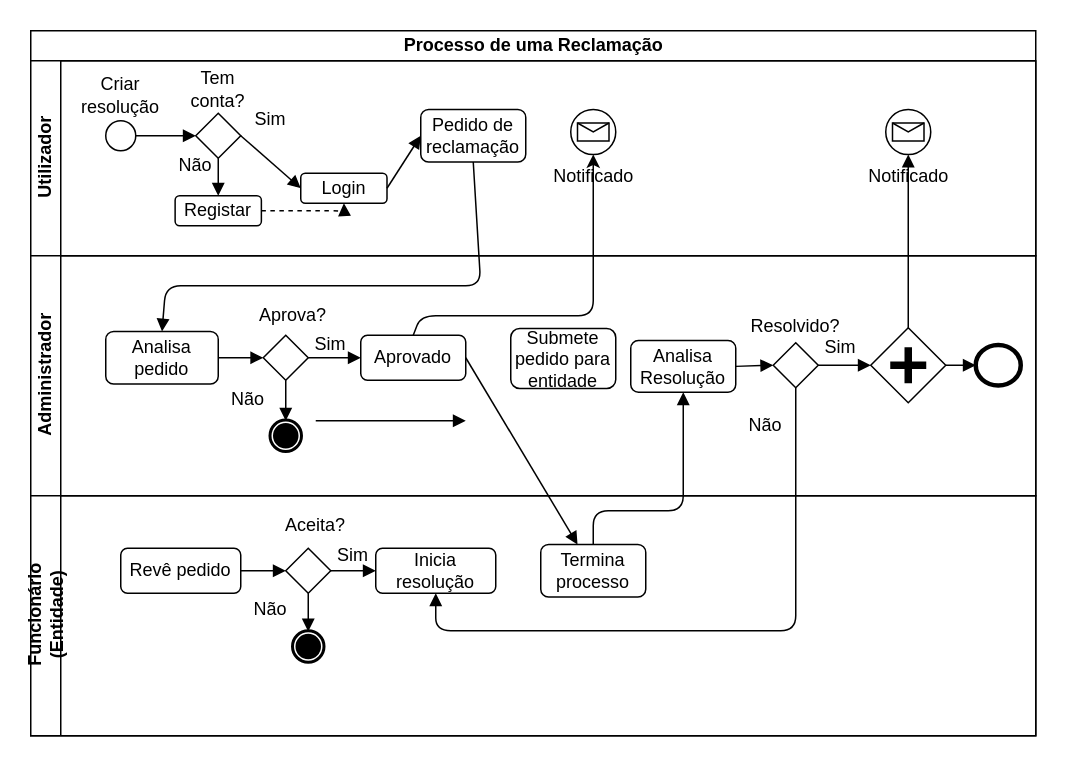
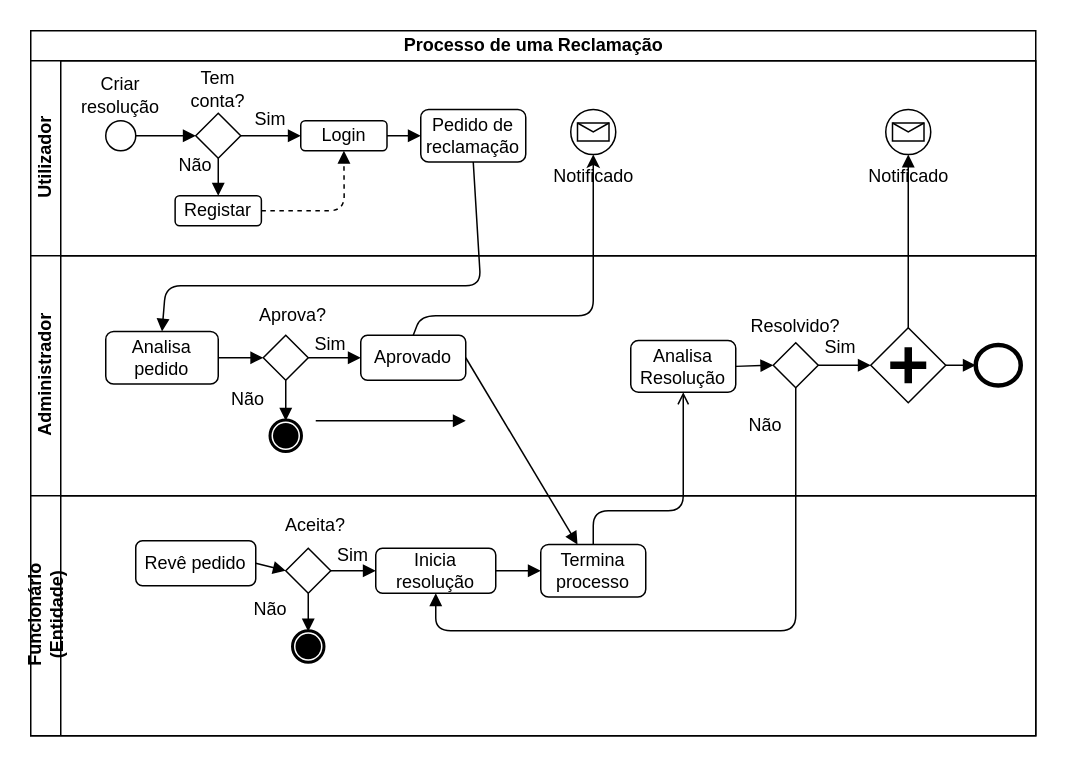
  <mxCell id="0" />
  <mxCell id="1" parent="0" />
  <mxCell id="2" value="Processo de uma Reclamação" style="swimlane;html=1;childLayout=stackLayout;resizeParent=1;resizeParentMax=0;horizontal=1;startSize=20;horizontalStack=0;" vertex="1" parent="1"><mxGeometry x="20" y="20" width="670" height="470" as="geometry" /></mxCell>
  <mxCell id="3" value="" style="endArrow=block;endFill=1;endSize=6;html=1;exitX=0.5;exitY=1;exitDx=0;exitDy=0;entryX=0.5;entryY=0;entryDx=0;entryDy=0;" edge="1" parent="2" source="16" target="22"><mxGeometry width="100" relative="1" as="geometry"><mxPoint x="260" y="120" as="sourcePoint" /><mxPoint x="90" y="170" as="targetPoint" /><Array as="points"><mxPoint x="300" y="170" /><mxPoint x="90" y="170" /></Array></mxGeometry></mxCell>
  <mxCell id="4" value="&lt;div&gt;Utilizador&lt;/div&gt;" style="swimlane;html=1;startSize=20;horizontal=0;" vertex="1" parent="2"><mxGeometry y="20" width="670" height="130" as="geometry"><mxRectangle y="20" width="480" height="40" as="alternateBounds" /></mxGeometry></mxCell>
  <mxCell id="5" value="" style="shape=mxgraph.bpmn.shape;html=1;verticalLabelPosition=bottom;labelBackgroundColor=#ffffff;verticalAlign=top;align=center;perimeter=ellipsePerimeter;outlineConnect=0;outline=standard;symbol=general;" vertex="1" parent="4"><mxGeometry x="50" y="40" width="20" height="20" as="geometry" /></mxCell>
  <mxCell id="6" value="" style="endArrow=block;endFill=1;endSize=6;html=1;exitX=1;exitY=0.5;exitDx=0;exitDy=0;entryX=0;entryY=0.5;entryDx=0;entryDy=0;" edge="1" parent="4" source="5" target="7"><mxGeometry width="100" relative="1" as="geometry"><mxPoint x="70" y="50" as="sourcePoint" /><mxPoint x="110" y="50" as="targetPoint" /></mxGeometry></mxCell>
  <mxCell id="7" value="" style="rhombus;whiteSpace=wrap;html=1;" vertex="1" parent="4"><mxGeometry x="110" y="35" width="30" height="30" as="geometry" /></mxCell>
  <mxCell id="8" value="Registar" style="shape=ext;rounded=1;html=1;whiteSpace=wrap;" vertex="1" parent="4"><mxGeometry x="96.25" y="90" width="57.5" height="20" as="geometry" /></mxCell>
  <mxCell id="9" value="" style="endArrow=block;endFill=1;endSize=6;html=1;exitX=0.5;exitY=1;exitDx=0;exitDy=0;" edge="1" parent="4" source="7" target="8"><mxGeometry width="100" relative="1" as="geometry"><mxPoint x="120" y="80" as="sourcePoint" /><mxPoint x="125" y="90" as="targetPoint" /></mxGeometry></mxCell>
  <mxCell id="10" value="Tem conta?" style="text;html=1;strokeColor=none;fillColor=none;align=center;verticalAlign=middle;whiteSpace=wrap;rounded=0;" vertex="1" parent="4"><mxGeometry x="105" y="9" width="40" height="20" as="geometry" /></mxCell>
  <mxCell id="11" value="Não" style="text;html=1;strokeColor=none;fillColor=none;align=center;verticalAlign=middle;whiteSpace=wrap;rounded=0;" vertex="1" parent="4"><mxGeometry x="90" y="60" width="40" height="20" as="geometry" /></mxCell>
  <mxCell id="12" value="" style="endArrow=block;endFill=1;endSize=6;html=1;exitX=1;exitY=0.5;exitDx=0;exitDy=0;entryX=0;entryY=0.5;entryDx=0;entryDy=0;" edge="1" parent="4" source="7" target="14"><mxGeometry width="100" relative="1" as="geometry"><mxPoint x="160" y="50" as="sourcePoint" /><mxPoint x="180" y="50" as="targetPoint" /></mxGeometry></mxCell>
  <mxCell id="13" value="Sim" style="text;html=1;strokeColor=none;fillColor=none;align=center;verticalAlign=middle;whiteSpace=wrap;rounded=0;" vertex="1" parent="4"><mxGeometry x="140" y="29" width="40" height="20" as="geometry" /></mxCell>
- <mxCell id="14" value="Login" style="shape=ext;rounded=1;html=1;whiteSpace=wrap;" vertex="1" parent="4"><mxGeometry x="180" y="75" width="57.5" height="20" as="geometry" /></mxCell>
+ <mxCell id="14" value="Login" style="shape=ext;rounded=1;html=1;whiteSpace=wrap;" vertex="1" parent="4"><mxGeometry x="180" y="40" width="57.5" height="20" as="geometry" /></mxCell>
  <mxCell id="15" value="" style="endArrow=block;endFill=1;endSize=6;html=1;exitX=1;exitY=0.5;exitDx=0;exitDy=0;entryX=0;entryY=0.5;entryDx=0;entryDy=0;" edge="1" parent="4" source="14" target="16"><mxGeometry width="100" relative="1" as="geometry"><mxPoint x="260" y="50" as="sourcePoint" /><mxPoint x="290" y="50" as="targetPoint" /></mxGeometry></mxCell>
  <mxCell id="16" value="Pedido de reclamação" style="shape=ext;rounded=1;html=1;whiteSpace=wrap;" vertex="1" parent="4"><mxGeometry x="260" y="32.5" width="70" height="35" as="geometry" /></mxCell>
  <mxCell id="17" value="" style="endArrow=block;endFill=1;endSize=6;html=1;exitX=1;exitY=0.5;exitDx=0;exitDy=0;entryX=0.5;entryY=1;entryDx=0;entryDy=0;dashed=1;" edge="1" parent="4" source="8" target="14"><mxGeometry width="100" relative="1" as="geometry"><mxPoint x="180" y="100" as="sourcePoint" /><mxPoint x="280" y="100" as="targetPoint" /><Array as="points"><mxPoint x="209" y="100" /></Array></mxGeometry></mxCell>
  <mxCell id="18" value="Notificado" style="shape=mxgraph.bpmn.shape;html=1;verticalLabelPosition=bottom;labelBackgroundColor=#ffffff;verticalAlign=top;align=center;perimeter=ellipsePerimeter;outlineConnect=0;outline=standard;symbol=message;" vertex="1" parent="4"><mxGeometry x="360" y="32.5" width="30" height="30" as="geometry" /></mxCell>
  <mxCell id="19" value="Criar resolução" style="text;html=1;strokeColor=none;fillColor=none;align=center;verticalAlign=middle;whiteSpace=wrap;rounded=0;" vertex="1" parent="4"><mxGeometry x="40" y="12.5" width="40" height="20" as="geometry" /></mxCell>
  <mxCell id="20" value="Notificado" style="shape=mxgraph.bpmn.shape;html=1;verticalLabelPosition=bottom;labelBackgroundColor=#ffffff;verticalAlign=top;align=center;perimeter=ellipsePerimeter;outlineConnect=0;outline=standard;symbol=message;" vertex="1" parent="4"><mxGeometry x="570" y="32.5" width="30" height="30" as="geometry" /></mxCell>
  <mxCell id="21" value="Administrador" style="swimlane;html=1;startSize=20;horizontal=0;" vertex="1" parent="2"><mxGeometry y="150" width="670" height="160" as="geometry" /></mxCell>
  <mxCell id="22" value="Analisa pedido" style="shape=ext;rounded=1;html=1;whiteSpace=wrap;" vertex="1" parent="21"><mxGeometry x="50" y="50.5" width="75" height="35" as="geometry" /></mxCell>
  <mxCell id="23" value="" style="rhombus;whiteSpace=wrap;html=1;" vertex="1" parent="21"><mxGeometry x="155" y="53" width="30" height="30" as="geometry" /></mxCell>
  <mxCell id="24" value="Aprova?" style="text;html=1;strokeColor=none;fillColor=none;align=center;verticalAlign=middle;whiteSpace=wrap;rounded=0;" vertex="1" parent="21"><mxGeometry x="155" y="29.5" width="40" height="20" as="geometry" /></mxCell>
  <mxCell id="25" value="Não" style="text;html=1;strokeColor=none;fillColor=none;align=center;verticalAlign=middle;whiteSpace=wrap;rounded=0;" vertex="1" parent="21"><mxGeometry x="125" y="85.5" width="40" height="20" as="geometry" /></mxCell>
  <mxCell id="26" value="Sim" style="text;html=1;strokeColor=none;fillColor=none;align=center;verticalAlign=middle;whiteSpace=wrap;rounded=0;" vertex="1" parent="21"><mxGeometry x="180" y="48.5" width="40" height="20" as="geometry" /></mxCell>
  <mxCell id="27" value="" style="endArrow=block;endFill=1;endSize=6;html=1;exitX=1;exitY=0.5;exitDx=0;exitDy=0;entryX=0;entryY=0.5;entryDx=0;entryDy=0;" edge="1" parent="21" source="22" target="23"><mxGeometry width="100" relative="1" as="geometry"><mxPoint x="-5" y="-242" as="sourcePoint" /><mxPoint x="355" y="378" as="targetPoint" /></mxGeometry></mxCell>
  <mxCell id="28" value="" style="endArrow=block;endFill=1;endSize=6;html=1;exitX=0.5;exitY=1;exitDx=0;exitDy=0;entryX=0.5;entryY=0;entryDx=0;entryDy=0;" edge="1" parent="21" source="23" target="29"><mxGeometry width="100" relative="1" as="geometry"><mxPoint x="220" y="90" as="sourcePoint" /><mxPoint x="170" y="105.5" as="targetPoint" /></mxGeometry></mxCell>
  <mxCell id="29" value="" style="shape=mxgraph.bpmn.shape;html=1;verticalLabelPosition=bottom;labelBackgroundColor=#ffffff;verticalAlign=top;align=center;perimeter=ellipsePerimeter;outlineConnect=0;outline=end;symbol=terminate;" vertex="1" parent="21"><mxGeometry x="160" y="110" width="20" height="20" as="geometry" /></mxCell>
- <mxCell id="30" value="Submete pedido para entidade" style="shape=ext;rounded=1;html=1;whiteSpace=wrap;" vertex="1" parent="21"><mxGeometry x="320" y="48.5" width="70" height="40" as="geometry" /></mxCell>
  <mxCell id="31" value="" style="endArrow=block;endFill=1;endSize=6;html=1;exitX=1;exitY=0.5;exitDx=0;exitDy=0;entryX=0;entryY=0.5;entryDx=0;entryDy=0;" edge="1" parent="21" source="23" target="40"><mxGeometry width="100" relative="1" as="geometry"><mxPoint x="200" y="110" as="sourcePoint" /><mxPoint x="210" y="70" as="targetPoint" /></mxGeometry></mxCell>
  <mxCell id="32" value="Analisa Resolução" style="shape=ext;rounded=1;html=1;whiteSpace=wrap;" vertex="1" parent="21"><mxGeometry x="400" y="56.5" width="70" height="34.5" as="geometry" /></mxCell>
  <mxCell id="33" value="" style="rhombus;whiteSpace=wrap;html=1;" vertex="1" parent="21"><mxGeometry x="495" y="58" width="30" height="30" as="geometry" /></mxCell>
  <mxCell id="34" value="Resolvido?" style="text;html=1;strokeColor=none;fillColor=none;align=center;verticalAlign=middle;whiteSpace=wrap;rounded=0;" vertex="1" parent="21"><mxGeometry x="490" y="37" width="40" height="20" as="geometry" /></mxCell>
  <mxCell id="35" value="Não" style="text;html=1;strokeColor=none;fillColor=none;align=center;verticalAlign=middle;whiteSpace=wrap;rounded=0;" vertex="1" parent="21"><mxGeometry x="470" y="103" width="40" height="20" as="geometry" /></mxCell>
  <mxCell id="36" value="Sim" style="text;html=1;strokeColor=none;fillColor=none;align=center;verticalAlign=middle;whiteSpace=wrap;rounded=0;" vertex="1" parent="21"><mxGeometry x="520" y="51" width="40" height="20" as="geometry" /></mxCell>
  <mxCell id="37" value="" style="endArrow=block;endFill=1;endSize=6;html=1;exitX=1;exitY=0.5;exitDx=0;exitDy=0;entryX=0;entryY=0.5;entryDx=0;entryDy=0;" edge="1" parent="21" source="32" target="33"><mxGeometry width="100" relative="1" as="geometry"><mxPoint x="460" y="110" as="sourcePoint" /><mxPoint x="560" y="110" as="targetPoint" /></mxGeometry></mxCell>
  <mxCell id="38" value="" style="endArrow=block;endFill=1;endSize=6;html=1;exitX=1;exitY=0.5;exitDx=0;exitDy=0;entryX=0;entryY=0.5;entryDx=0;entryDy=0;" edge="1" parent="21" source="33" target="42"><mxGeometry width="100" relative="1" as="geometry"><mxPoint x="480" y="70" as="sourcePoint" /><mxPoint x="500" y="70" as="targetPoint" /></mxGeometry></mxCell>
  <mxCell id="39" value="" style="shape=mxgraph.bpmn.shape;html=1;verticalLabelPosition=bottom;labelBackgroundColor=#ffffff;verticalAlign=top;align=center;perimeter=ellipsePerimeter;outlineConnect=0;outline=end;symbol=general;" vertex="1" parent="21"><mxGeometry x="630" y="59.5" width="30" height="27" as="geometry" /></mxCell>
  <mxCell id="40" value="Aprovado" style="shape=ext;rounded=1;html=1;whiteSpace=wrap;" vertex="1" parent="21"><mxGeometry x="220" y="53" width="70" height="30" as="geometry" /></mxCell>
  <mxCell id="41" value="" style="endArrow=block;endFill=1;endSize=6;html=1;exitX=1;exitY=0.5;exitDx=0;exitDy=0;" edge="1" parent="21" source="40" target="55"><mxGeometry width="100" relative="1" as="geometry"><mxPoint x="250" y="110" as="sourcePoint" /><mxPoint x="350" y="110" as="targetPoint" /></mxGeometry></mxCell>
  <mxCell id="42" value="" style="shape=mxgraph.bpmn.shape;html=1;verticalLabelPosition=bottom;labelBackgroundColor=#ffffff;verticalAlign=top;align=center;perimeter=rhombusPerimeter;background=gateway;outlineConnect=0;outline=none;symbol=parallelGw;" vertex="1" parent="21"><mxGeometry x="560" y="48" width="50" height="50" as="geometry" /></mxCell>
  <mxCell id="43" value="" style="endArrow=block;endFill=1;endSize=6;html=1;exitX=1;exitY=0.5;exitDx=0;exitDy=0;entryX=0;entryY=0.5;entryDx=0;entryDy=0;" edge="1" parent="21" source="42" target="39"><mxGeometry width="100" relative="1" as="geometry"><mxPoint x="610" y="110" as="sourcePoint" /><mxPoint x="710" y="110" as="targetPoint" /></mxGeometry></mxCell>
  <mxCell id="44" value="&lt;div&gt;Funcionário&lt;/div&gt;(Entidade)" style="swimlane;html=1;startSize=20;horizontal=0;" vertex="1" parent="2"><mxGeometry y="310" width="670" height="160" as="geometry" /></mxCell>
- <mxCell id="45" value="Revê pedido" style="shape=ext;rounded=1;html=1;whiteSpace=wrap;" vertex="1" parent="44"><mxGeometry x="60" y="35" width="80" height="30" as="geometry" /></mxCell>
+ <mxCell id="45" value="Revê pedido" style="shape=ext;rounded=1;html=1;whiteSpace=wrap;" vertex="1" parent="44"><mxGeometry x="70" y="30" width="80" height="30" as="geometry" /></mxCell>
  <mxCell id="46" value="" style="rhombus;whiteSpace=wrap;html=1;" vertex="1" parent="44"><mxGeometry x="170" y="35" width="30" height="30" as="geometry" /></mxCell>
  <mxCell id="47" value="Aceita?" style="text;html=1;strokeColor=none;fillColor=none;align=center;verticalAlign=middle;whiteSpace=wrap;rounded=0;" vertex="1" parent="44"><mxGeometry x="170" y="10" width="40" height="20" as="geometry" /></mxCell>
  <mxCell id="48" value="Não" style="text;html=1;strokeColor=none;fillColor=none;align=center;verticalAlign=middle;whiteSpace=wrap;rounded=0;" vertex="1" parent="44"><mxGeometry x="140" y="66" width="40" height="20" as="geometry" /></mxCell>
  <mxCell id="49" value="Sim" style="text;html=1;strokeColor=none;fillColor=none;align=center;verticalAlign=middle;whiteSpace=wrap;rounded=0;" vertex="1" parent="44"><mxGeometry x="195" y="30" width="40" height="20" as="geometry" /></mxCell>
  <mxCell id="50" value="" style="shape=mxgraph.bpmn.shape;html=1;verticalLabelPosition=bottom;labelBackgroundColor=#ffffff;verticalAlign=top;align=center;perimeter=ellipsePerimeter;outlineConnect=0;outline=end;symbol=terminate;" vertex="1" parent="44"><mxGeometry x="175" y="90.5" width="20" height="20" as="geometry" /></mxCell>
  <mxCell id="51" value="" style="endArrow=block;endFill=1;endSize=6;html=1;exitX=1;exitY=0.5;exitDx=0;exitDy=0;entryX=0;entryY=0.5;entryDx=0;entryDy=0;" edge="1" parent="44" source="45" target="46"><mxGeometry width="100" relative="1" as="geometry"><mxPoint x="280" y="60" as="sourcePoint" /><mxPoint x="380" y="60" as="targetPoint" /></mxGeometry></mxCell>
  <mxCell id="52" value="" style="endArrow=block;endFill=1;endSize=6;html=1;exitX=0.5;exitY=1;exitDx=0;exitDy=0;entryX=0.5;entryY=0;entryDx=0;entryDy=0;" edge="1" parent="44" source="46" target="50"><mxGeometry width="100" relative="1" as="geometry"><mxPoint x="300" y="80" as="sourcePoint" /><mxPoint x="400" y="80" as="targetPoint" /></mxGeometry></mxCell>
  <mxCell id="53" value="" style="endArrow=block;endFill=1;endSize=6;html=1;exitX=1;exitY=0.5;exitDx=0;exitDy=0;entryX=0;entryY=0.5;entryDx=0;entryDy=0;" edge="1" parent="44" source="46" target="54"><mxGeometry width="100" relative="1" as="geometry"><mxPoint x="250" y="50" as="sourcePoint" /><mxPoint x="270" y="50" as="targetPoint" /></mxGeometry></mxCell>
  <mxCell id="54" value="Inicia resolução" style="shape=ext;rounded=1;html=1;whiteSpace=wrap;" vertex="1" parent="44"><mxGeometry x="230" y="35" width="80" height="30" as="geometry" /></mxCell>
  <mxCell id="55" value="Termina processo" style="shape=ext;rounded=1;html=1;whiteSpace=wrap;" vertex="1" parent="44"><mxGeometry x="340" y="32.5" width="70" height="35" as="geometry" /></mxCell>
- <mxCell id="57" value="" style="endArrow=block;endFill=1;endSize=6;html=1;exitX=0.5;exitY=0;exitDx=0;exitDy=0;entryX=0.5;entryY=1;entryDx=0;entryDy=0;" edge="1" parent="2" source="55" target="32"><mxGeometry width="100" relative="1" as="geometry"><mxPoint x="470" y="340" as="sourcePoint" /><mxPoint x="400" y="240" as="targetPoint" /><Array as="points"><mxPoint x="375" y="320" /><mxPoint x="435" y="320" /></Array></mxGeometry></mxCell>
+ <mxCell id="56" value="" style="endArrow=block;endFill=1;endSize=6;html=1;exitX=1;exitY=0.5;exitDx=0;exitDy=0;entryX=0;entryY=0.5;entryDx=0;entryDy=0;" edge="1" parent="44" source="54" target="55"><mxGeometry width="100" relative="1" as="geometry"><mxPoint x="350" y="100" as="sourcePoint" /><mxPoint x="450" y="100" as="targetPoint" /></mxGeometry></mxCell>
+ <mxCell id="57" value="" style="endArrow=open;endFill=1;endSize=6;html=1;exitX=0.5;exitY=0;exitDx=0;exitDy=0;entryX=0.5;entryY=1;entryDx=0;entryDy=0;" edge="1" parent="2" source="55" target="32"><mxGeometry width="100" relative="1" as="geometry"><mxPoint x="470" y="340" as="sourcePoint" /><mxPoint x="400" y="240" as="targetPoint" /><Array as="points"><mxPoint x="375" y="320" /><mxPoint x="435" y="320" /></Array></mxGeometry></mxCell>
  <mxCell id="58" value="" style="endArrow=block;endFill=1;endSize=6;html=1;exitX=0.5;exitY=1;exitDx=0;exitDy=0;entryX=0.5;entryY=1;entryDx=0;entryDy=0;" edge="1" parent="2" source="33" target="54"><mxGeometry width="100" relative="1" as="geometry"><mxPoint x="450" y="250" as="sourcePoint" /><mxPoint x="445" y="390" as="targetPoint" /><Array as="points"><mxPoint x="510" y="400" /><mxPoint x="270" y="400" /></Array></mxGeometry></mxCell>
  <mxCell id="59" value="" style="endArrow=classic;html=1;exitX=0.5;exitY=0;exitDx=0;exitDy=0;entryX=0.5;entryY=1;entryDx=0;entryDy=0;" edge="1" parent="2" source="40" target="18"><mxGeometry width="50" height="50" relative="1" as="geometry"><mxPoint x="320" y="210" as="sourcePoint" /><mxPoint x="370" y="160" as="targetPoint" /><Array as="points"><mxPoint x="260" y="190" /><mxPoint x="375" y="190" /></Array></mxGeometry></mxCell>
  <mxCell id="60" value="" style="endArrow=block;endFill=1;endSize=6;html=1;exitX=0.5;exitY=0;exitDx=0;exitDy=0;entryX=0.5;entryY=1;entryDx=0;entryDy=0;" edge="1" parent="2" source="42" target="20"><mxGeometry width="100" relative="1" as="geometry"><mxPoint x="570" y="110" as="sourcePoint" /><mxPoint x="585" y="90" as="targetPoint" /></mxGeometry></mxCell>
  <mxCell id="61" value="" style="endArrow=block;endFill=1;endSize=6;html=1;" edge="1" parent="1"><mxGeometry width="100" relative="1" as="geometry"><mxPoint x="210" y="280" as="sourcePoint" /><mxPoint x="310" y="280" as="targetPoint" /></mxGeometry></mxCell>
